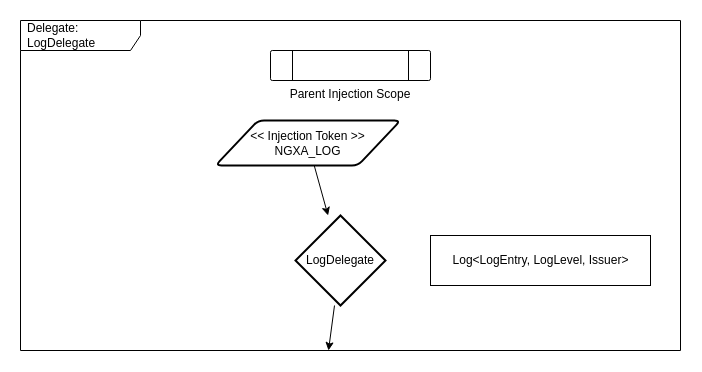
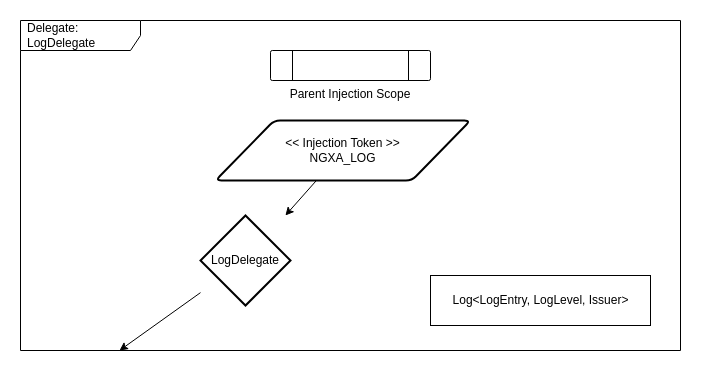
  <mxCell id="0" />
  <mxCell id="1" parent="0" />
  <mxCell id="2" value="Delegate: LogDelegate" style="shape=umlFrame;whiteSpace=wrap;html=1;width=120;height=30;boundedLbl=1;verticalAlign=middle;align=left;spacingLeft=5;" parent="1" vertex="1"><mxGeometry x="20" y="20" width="660" height="330" as="geometry" /></mxCell>
- <mxCell id="3" value="Log&amp;lt;LogEntry, LogLevel, Issuer&amp;gt;" style="html=1;" parent="1" vertex="1"><mxGeometry x="430" y="235" width="220" height="50" as="geometry" /></mxCell>
+ <mxCell id="3" value="Log&amp;lt;LogEntry, LogLevel, Issuer&amp;gt;" style="html=1;" parent="1" vertex="1"><mxGeometry x="430" y="275" width="220" height="50" as="geometry" /></mxCell>
  <mxCell id="4" style="edgeStyle=none;html=1;" parent="1" source="5" target="2" edge="1"><mxGeometry relative="1" as="geometry" /></mxCell>
- <mxCell id="5" value="LogDelegate" style="strokeWidth=2;html=1;shape=mxgraph.flowchart.decision;whiteSpace=wrap;" parent="1" vertex="1"><mxGeometry x="295" y="215" width="90" height="90" as="geometry" /></mxCell>
+ <mxCell id="5" value="LogDelegate" style="strokeWidth=2;html=1;shape=mxgraph.flowchart.decision;whiteSpace=wrap;" parent="1" vertex="1"><mxGeometry x="200" y="215" width="90" height="90" as="geometry" /></mxCell>
  <mxCell id="6" value="" style="edgeStyle=none;html=1;" parent="1" source="7" target="5" edge="1"><mxGeometry relative="1" as="geometry" /></mxCell>
- <mxCell id="7" value="&amp;lt;&amp;lt; Injection Token &amp;gt;&amp;gt;&lt;br&gt;NGXA_LOG" style="shape=parallelogram;html=1;strokeWidth=2;perimeter=parallelogramPerimeter;whiteSpace=wrap;rounded=1;arcSize=12;size=0.23;" parent="1" vertex="1"><mxGeometry x="215" y="120" width="185" height="45" as="geometry" /></mxCell>
+ <mxCell id="7" value="&amp;lt;&amp;lt; Injection Token &amp;gt;&amp;gt;&lt;br&gt;NGXA_LOG" style="shape=parallelogram;html=1;strokeWidth=2;perimeter=parallelogramPerimeter;whiteSpace=wrap;rounded=1;arcSize=12;size=0.23;" parent="1" vertex="1"><mxGeometry x="215" y="120" width="255" height="60" as="geometry" /></mxCell>
  <mxCell id="8" value="Parent Injection Scope" style="verticalLabelPosition=bottom;verticalAlign=top;html=1;shape=process;whiteSpace=wrap;rounded=1;size=0.14;arcSize=6;" parent="1" vertex="1"><mxGeometry x="270" y="50" width="160" height="30" as="geometry" /></mxCell>
